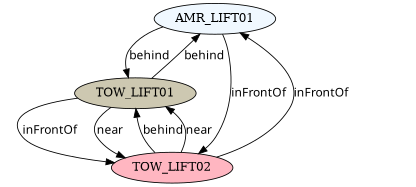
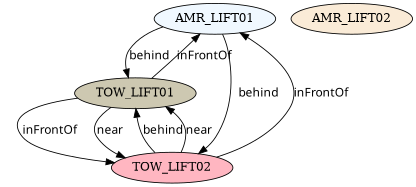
  digraph {
    node [style=filled]
    edge [color=black fontname=Sans style=filled]
    n1 [fillcolor=aliceblue label=AMR_LIFT01]
    n2 [fillcolor=cornsilk3 label=TOW_LIFT01]
    n3 [fillcolor=lightpink label=TOW_LIFT02]
+   n4 [fillcolor=antiquewhite label=AMR_LIFT02]
    n1 -> n2 [label=behind]
-   n1 -> n3 [label=inFrontOf]
-   n2 -> n1 [label=behind]
+   n1 -> n3 [label=behind]
+   n2 -> n1 [label=inFrontOf]
    n2 -> n3 [label=inFrontOf]
    n2 -> n3 [label=near]
    n3 -> n1 [label=inFrontOf]
    n3 -> n2 [label=behind]
    n3 -> n2 [label=near]
  }
